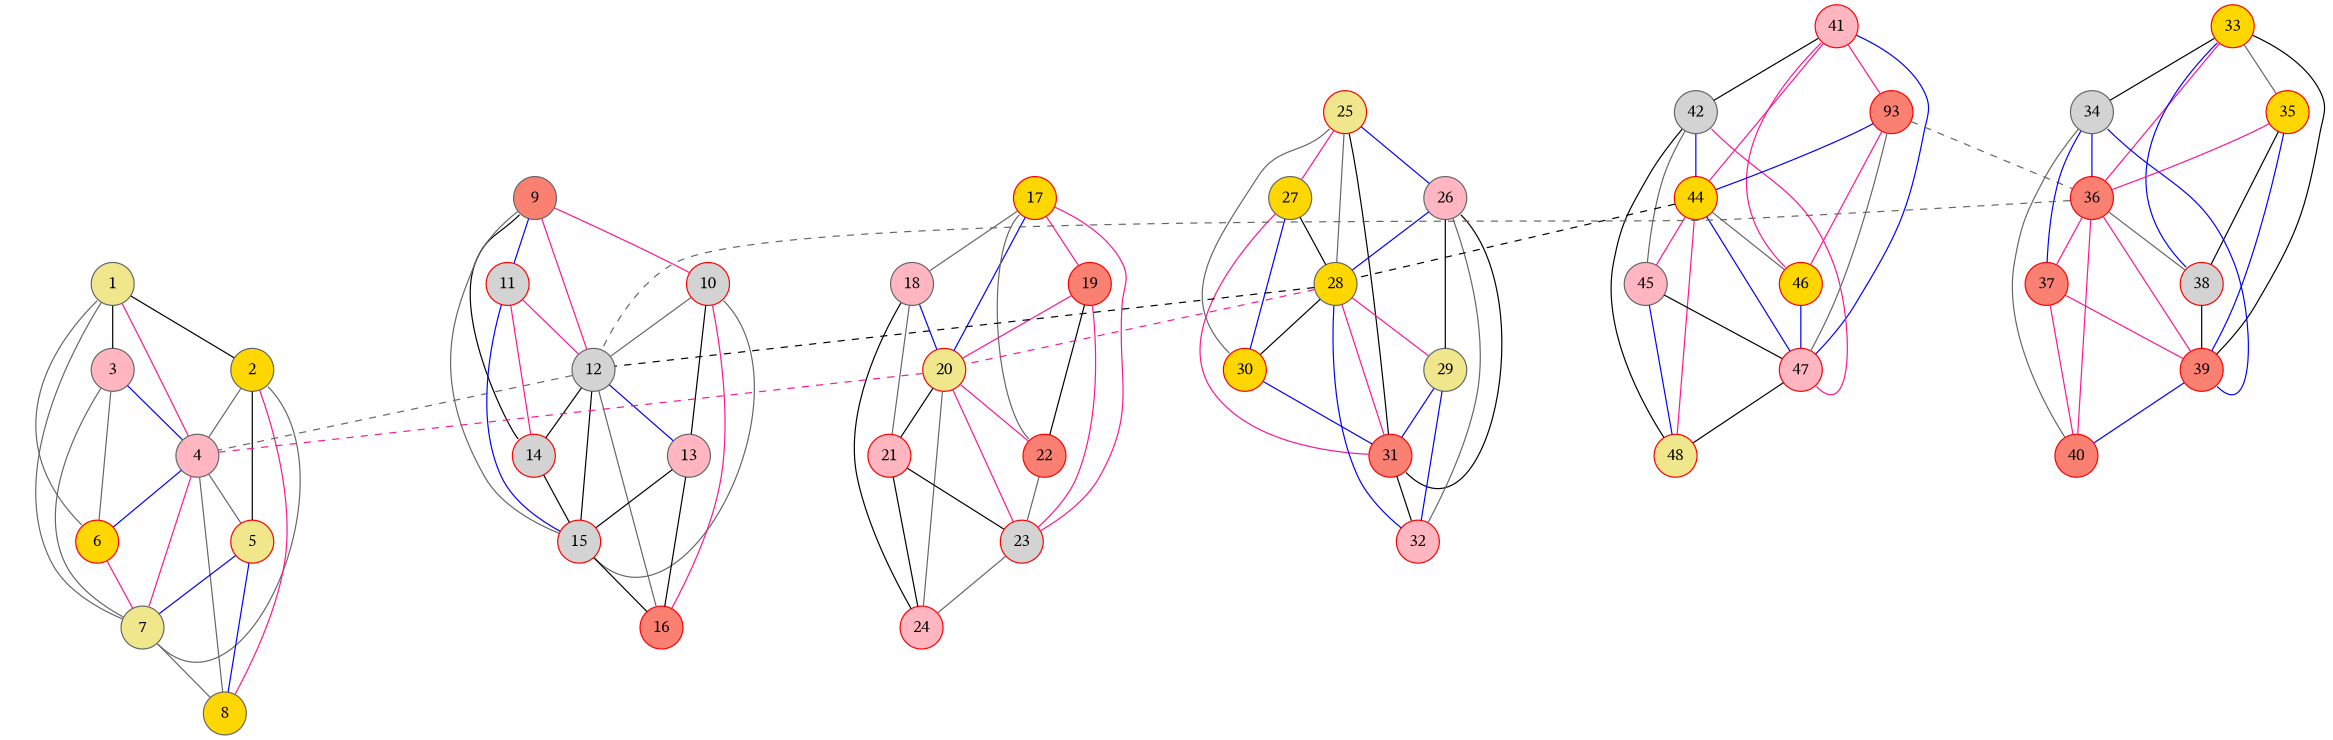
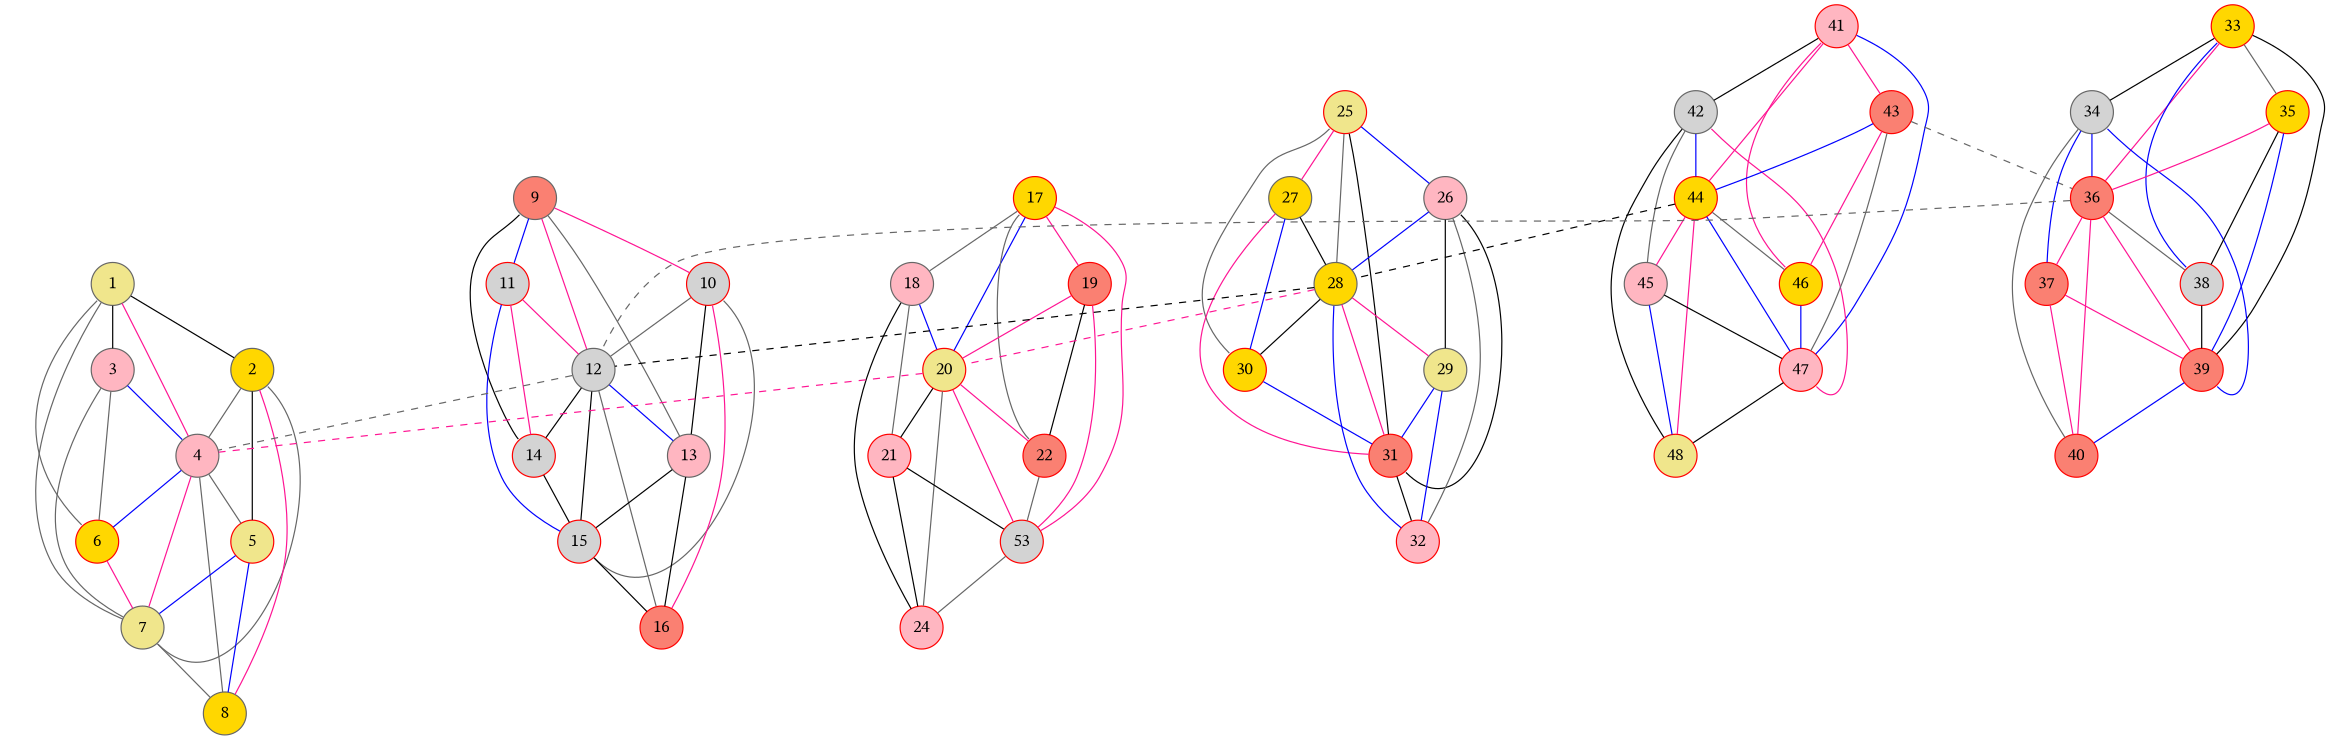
  graph {
    fontname="STIX Two Math"
    splines=true
    node [color=red fillcolor=gold fixedsize=true fontname="STIX Two Math" shape=circle style=filled]
    edge [color=deeppink]
    n1 [color=gray40 fillcolor=khaki label=1 width=0.5]
    n2 [color=gray40 label=2 width=0.5]
    n3 [color=gray40 fillcolor=lightpink label=3 width=0.5]
    n4 [color=gray40 fillcolor=lightpink label=4 width=0.5]
    n5 [label=6 width=0.5]
    n6 [color=gray40 fillcolor=khaki label=7 width=0.5]
    n7 [fillcolor=khaki label=5 width=0.5]
    n8 [color=gray40 label=8 width=0.5]
    n9 [color=gray40 fillcolor=salmon label=9 width=0.5]
    n10 [fillcolor=lightgrey label=10 width=0.5]
    n11 [fillcolor=lightgrey label=11 width=0.5]
    n12 [color=gray40 fillcolor=lightgrey label=12 width=0.5]
    n13 [fillcolor=lightgrey label=14 width=0.5]
    n14 [fillcolor=lightgrey label=15 width=0.5]
    n15 [color=gray40 fillcolor=lightpink label=13 width=0.5]
    n16 [fillcolor=salmon label=16 width=0.5]
    n17 [label=17 width=0.5]
    n18 [color=gray40 fillcolor=lightpink label=18 width=0.5]
    n19 [fillcolor=salmon label=19 width=0.5]
    n20 [fillcolor=khaki label=20 width=0.5]
    n21 [fillcolor=salmon label=22 width=0.5]
-   n22 [fillcolor=lightgrey label=23 width=0.5]
+   n22 [fillcolor=lightgrey label=53 width=0.5]
    n23 [fillcolor=lightpink label=21 width=0.5]
    n24 [fillcolor=lightpink label=24 width=0.5]
    n25 [fillcolor=khaki label=25 width=0.5]
    n26 [color=gray40 fillcolor=lightpink label=26 width=0.5]
    n27 [color=gray40 label=27 width=0.5]
    n28 [color=gray40 label=28 width=0.5]
    n29 [label=30 width=0.5]
    n30 [fillcolor=salmon label=31 width=0.5]
    n31 [color=gray40 fillcolor=khaki label=29 width=0.5]
    n32 [fillcolor=lightpink label=32 width=0.5]
    n33 [fillcolor=lightpink label=41 width=0.5]
    n34 [color=gray40 fillcolor=lightgrey label=42 width=0.5]
-   n35 [fillcolor=salmon label=93 width=0.5]
+   n35 [fillcolor=salmon label=43 width=0.5]
    n36 [label=44 width=0.5]
    n37 [label=46 width=0.5]
    n38 [fillcolor=lightpink label=47 width=0.5]
    n39 [color=gray40 fillcolor=lightpink label=45 width=0.5]
    n40 [fillcolor=khaki label=48 width=0.5]
    n41 [label=33 width=0.5]
    n42 [color=gray40 fillcolor=lightgrey label=34 width=0.5]
    n43 [label=35 width=0.5]
    n44 [fillcolor=salmon label=36 width=0.5]
    n45 [fillcolor=lightgrey label=38 width=0.5]
    n46 [fillcolor=salmon label=39 width=0.5]
    n47 [fillcolor=salmon label=37 width=0.5]
    n48 [fillcolor=salmon label=40 width=0.5]
    subgraph sub_1 {
      n1
      n2
      n3
      n4
      n5
      n6
      n7
      n8
    }
    subgraph sub_2 {
      n9
      n10
      n11
      n12
      n13
      n14
      n15
      n16
    }
    subgraph sub_3 {
      n17
      n18
      n19
      n20
      n21
      n22
      n23
      n24
    }
    subgraph sub_4 {
      n25
      n26
      n27
      n28
      n29
      n30
      n31
      n32
    }
    subgraph sub_5 {
      n33
      n34
      n35
      n36
      n37
      n38
      n39
      n40
    }
    subgraph sub_6 {
      n41
      n42
      n43
      n44
      n45
      n46
      n47
      n48
    }
    n1 -- n2 [color=black]
    n1 -- n3 [color=black]
    n1 -- n4
    n1 -- n5 [color=gray40 headport=nw tailport=sw]
    n1 -- n6 [color=gray40]
    n2 -- n4 [color=gray40]
    n2 -- n6 [color=gray40 headport=se tailport=se]
    n2 -- n7 [color=black]
    n2 -- n8
    n3 -- n4 [color=blue]
    n3 -- n5 [color=gray40]
    n3 -- n6 [color=gray40]
    n4 -- n5 [color=blue]
    n4 -- n6
    n4 -- n7 [color=gray40]
    n4 -- n8 [color=gray40]
    n5 -- n6
    n6 -- n8 [color=gray40]
    n7 -- n6 [color=blue]
    n7 -- n8 [color=blue]
    n9 -- n10
    n9 -- n11 [color=blue]
    n9 -- n12
    n9 -- n13 [color=black headport=nw tailport=sw]
-   n9 -- n14 [color=gray40]
+   n9 -- n15 [color=gray40]
    n10 -- n12 [color=gray40]
    n10 -- n14 [color=gray40 headport=se tailport=se]
    n10 -- n15 [color=black]
    n10 -- n16
    n11 -- n12
    n11 -- n13
    n11 -- n14 [color=blue]
    n12 -- n4 [color=gray40 style=dashed]
    n12 -- n13 [color=black]
    n12 -- n14 [color=black]
    n12 -- n15 [color=blue]
    n12 -- n16 [color=gray40]
    n13 -- n14 [color=black]
    n14 -- n16 [color=black]
    n15 -- n14 [color=black]
    n15 -- n16 [color=black]
    n17 -- n18 [color=gray40]
    n17 -- n19
    n17 -- n20 [color=blue]
    n17 -- n21 [color=gray40 headport=nw tailport=sw]
    n17 -- n22
    n18 -- n20 [color=blue]
    n18 -- n23 [color=gray40]
    n18 -- n24 [color=black]
    n19 -- n20
    n19 -- n21 [color=black]
    n19 -- n22
    n20 -- n4 [style=dashed]
    n20 -- n21
    n20 -- n22
    n20 -- n23 [color=black]
    n20 -- n24 [color=gray40]
    n21 -- n22 [color=gray40]
    n22 -- n24 [color=gray40]
    n23 -- n22 [color=black]
    n23 -- n24 [color=black]
    n25 -- n26 [color=blue]
    n25 -- n27
    n25 -- n28 [color=gray40]
    n25 -- n29 [color=gray40 headport=nw tailport=sw]
    n25 -- n30 [color=black]
    n26 -- n28 [color=blue]
    n26 -- n30 [color=black headport=se tailport=se]
    n26 -- n31 [color=black]
    n26 -- n32 [color=gray40]
    n27 -- n28 [color=black]
    n27 -- n29 [color=blue]
    n27 -- n30
    n28 -- n12 [color=black style=dashed]
    n28 -- n20 [style=dashed]
    n28 -- n29 [color=black]
    n28 -- n30
    n28 -- n31
    n28 -- n32 [color=blue]
    n29 -- n30 [color=blue]
    n30 -- n32 [color=black]
    n31 -- n30 [color=blue]
    n31 -- n32 [color=blue]
    n33 -- n34 [color=black]
    n33 -- n35
    n33 -- n36
    n33 -- n37 [headport=nw tailport=sw]
    n33 -- n38 [color=blue]
    n34 -- n36 [color=blue]
    n34 -- n38 [headport=se tailport=se]
    n34 -- n39 [color=gray40]
    n34 -- n40 [color=black]
    n35 -- n36 [color=blue]
    n35 -- n37
    n35 -- n38 [color=gray40]
    n35 -- n44 [color=gray40 style=dashed]
    n36 -- n28 [color=black style=dashed]
    n36 -- n37 [color=gray40]
    n36 -- n38 [color=blue]
    n36 -- n39
    n36 -- n40
    n37 -- n38 [color=blue]
    n38 -- n40 [color=black]
    n39 -- n38 [color=black]
    n39 -- n40 [color=blue]
    n41 -- n42 [color=black]
    n41 -- n43 [color=gray40]
    n41 -- n44
    n41 -- n45 [color=blue headport=nw tailport=sw]
    n41 -- n46 [color=black]
    n42 -- n44 [color=blue]
    n42 -- n46 [color=blue headport=se tailport=se]
    n42 -- n47 [color=blue]
    n42 -- n48 [color=gray40]
    n43 -- n44
    n43 -- n45 [color=black]
    n43 -- n46 [color=blue]
    n44 -- n12 [color=gray40 style=dashed]
    n44 -- n45 [color=gray40]
    n44 -- n46
    n44 -- n47
    n44 -- n48
    n45 -- n46 [color=black]
    n46 -- n48 [color=blue]
    n47 -- n46
    n47 -- n48
  }
